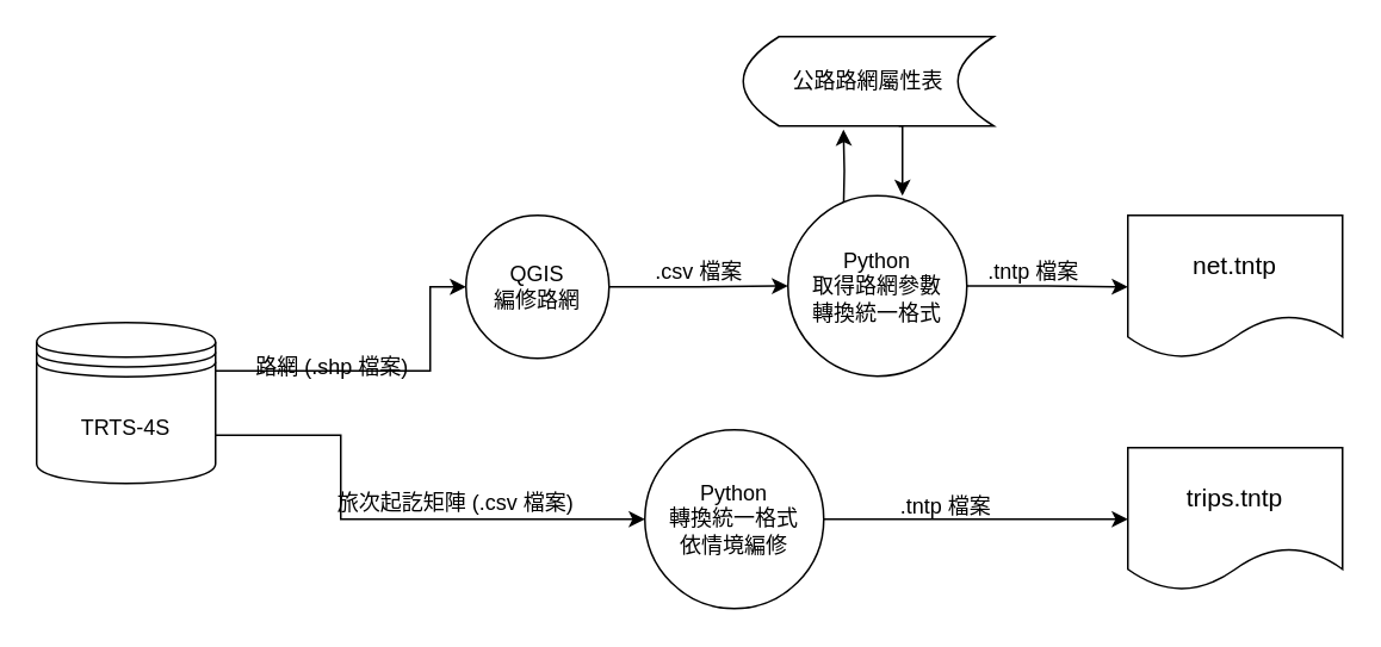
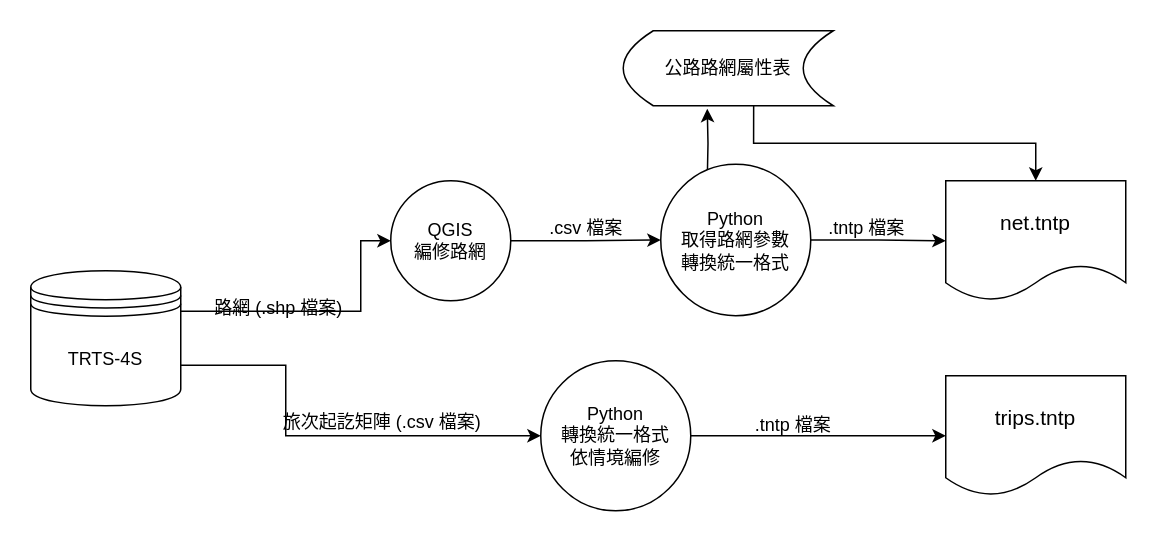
  <mxCell id="0" />
  <mxCell id="1" parent="0" />
  <mxCell id="2" value="TRTS-4S" style="shape=datastore;whiteSpace=wrap;html=1;" parent="1" vertex="1"><mxGeometry x="20" y="180" width="100" height="90" as="geometry" /></mxCell>
  <mxCell id="3" value="" style="edgeStyle=orthogonalEdgeStyle;rounded=0;orthogonalLoop=1;jettySize=auto;html=1;exitX=1;exitY=0.3;exitDx=0;exitDy=0;entryX=0;entryY=0.5;entryDx=0;entryDy=0;" parent="1" source="2" target="6" edge="1"><mxGeometry relative="1" as="geometry"><mxPoint x="150" y="460" as="sourcePoint" /><mxPoint x="180" y="160" as="targetPoint" /><Array as="points"><mxPoint x="240" y="207" /><mxPoint x="240" y="160" /></Array></mxGeometry></mxCell>
  <mxCell id="4" value="" style="edgeStyle=orthogonalEdgeStyle;rounded=0;orthogonalLoop=1;jettySize=auto;html=1;entryX=0;entryY=0.5;entryDx=0;entryDy=0;exitX=1;exitY=0.7;exitDx=0;exitDy=0;" parent="1" source="2" target="12" edge="1"><mxGeometry relative="1" as="geometry"><mxPoint x="124" y="240" as="sourcePoint" /><mxPoint x="180" y="290" as="targetPoint" /><Array as="points"><mxPoint x="190" y="243" /><mxPoint x="190" y="290" /></Array></mxGeometry></mxCell>
  <mxCell id="5" value="" style="edgeStyle=orthogonalEdgeStyle;rounded=0;orthogonalLoop=1;jettySize=auto;html=1;" parent="1" source="6" target="9" edge="1"><mxGeometry relative="1" as="geometry" /></mxCell>
  <mxCell id="6" value="QGIS&lt;div&gt;編修路網&lt;/div&gt;" style="ellipse;whiteSpace=wrap;html=1;" parent="1" vertex="1"><mxGeometry x="260" y="120" width="80" height="80" as="geometry" /></mxCell>
  <mxCell id="7" value="" style="edgeStyle=orthogonalEdgeStyle;rounded=0;orthogonalLoop=1;jettySize=auto;html=1;" parent="1" source="9" target="10" edge="1"><mxGeometry relative="1" as="geometry" /></mxCell>
  <mxCell id="8" value="" style="edgeStyle=orthogonalEdgeStyle;rounded=0;orthogonalLoop=1;jettySize=auto;html=1;entryX=0.4;entryY=1.04;entryDx=0;entryDy=0;entryPerimeter=0;" parent="1" target="16" edge="1"><mxGeometry relative="1" as="geometry"><mxPoint x="471" y="120" as="sourcePoint" /><mxPoint x="471" y="50" as="targetPoint" /></mxGeometry></mxCell>
  <mxCell id="9" value="Python&lt;div&gt;取得路網參數&lt;/div&gt;&lt;div&gt;轉換統一格式&lt;/div&gt;" style="ellipse;whiteSpace=wrap;html=1;" parent="1" vertex="1"><mxGeometry x="440" y="109" width="100" height="101" as="geometry" /></mxCell>
  <mxCell id="10" value="net.tntp" style="shape=document;whiteSpace=wrap;html=1;boundedLbl=1;fontSize=14;" parent="1" vertex="1"><mxGeometry x="630" y="120" width="120" height="80" as="geometry" /></mxCell>
  <mxCell id="11" value="" style="edgeStyle=orthogonalEdgeStyle;rounded=0;orthogonalLoop=1;jettySize=auto;html=1;" parent="1" source="12" target="13" edge="1"><mxGeometry relative="1" as="geometry" /></mxCell>
  <mxCell id="12" value="Python&lt;div&gt;轉換統一格式&lt;/div&gt;&lt;div&gt;依情境編修&lt;/div&gt;" style="ellipse;whiteSpace=wrap;html=1;" parent="1" vertex="1"><mxGeometry x="360" y="240" width="100" height="100" as="geometry" /></mxCell>
  <mxCell id="13" value="trips.tntp" style="shape=document;whiteSpace=wrap;html=1;boundedLbl=1;fontSize=14;" parent="1" vertex="1"><mxGeometry x="630" y="250" width="120" height="80" as="geometry" /></mxCell>
  <mxCell id="14" value=".csv 檔案" style="text;html=1;align=center;verticalAlign=middle;resizable=0;points=[];autosize=1;strokeColor=none;fillColor=none;" parent="1" vertex="1"><mxGeometry x="355" y="137" width="70" height="30" as="geometry" /></mxCell>
- <mxCell id="15" value="" style="edgeStyle=orthogonalEdgeStyle;rounded=0;orthogonalLoop=1;jettySize=auto;html=1;exitX=0.621;exitY=1;exitDx=0;exitDy=0;exitPerimeter=0;entryX=0.64;entryY=0;entryDx=0;entryDy=0;entryPerimeter=0;" parent="1" source="16" edge="1" target="9"><mxGeometry relative="1" as="geometry"><mxPoint x="502" y="50" as="sourcePoint" /><mxPoint x="502" y="100" as="targetPoint" /></mxGeometry></mxCell>
+ <mxCell id="15" value="" style="edgeStyle=orthogonalEdgeStyle;rounded=0;orthogonalLoop=1;jettySize=auto;html=1;exitX=0.621;exitY=1;exitDx=0;exitDy=0;exitPerimeter=0;" parent="1" source="16" edge="1" target="10"><mxGeometry relative="1" as="geometry"><mxPoint x="502" y="50" as="sourcePoint" /><mxPoint x="502" y="100" as="targetPoint" /></mxGeometry></mxCell>
  <mxCell id="16" value="公路路網屬性表" style="shape=dataStorage;whiteSpace=wrap;html=1;fixedSize=1;" parent="1" vertex="1"><mxGeometry x="415" y="20" width="140" height="50" as="geometry" /></mxCell>
  <mxCell id="17" value="路網 (.shp 檔案)" style="text;html=1;align=center;verticalAlign=middle;resizable=0;points=[];autosize=1;strokeColor=none;fillColor=none;" parent="1" vertex="1"><mxGeometry x="130" y="190" width="110" height="30" as="geometry" /></mxCell>
  <mxCell id="18" value="旅次起訖矩陣 (.csv 檔案)" style="text;html=1;align=center;verticalAlign=middle;resizable=0;points=[];autosize=1;strokeColor=none;fillColor=none;" parent="1" vertex="1"><mxGeometry x="174" y="266" width="160" height="30" as="geometry" /></mxCell>
  <mxCell id="19" value=".tntp 檔案" style="text;html=1;align=center;verticalAlign=middle;resizable=0;points=[];autosize=1;strokeColor=none;fillColor=none;" parent="1" vertex="1"><mxGeometry x="493" y="268" width="70" height="30" as="geometry" /></mxCell>
  <mxCell id="20" value=".tntp 檔案" style="text;html=1;align=center;verticalAlign=middle;resizable=0;points=[];autosize=1;strokeColor=none;fillColor=none;" parent="1" vertex="1"><mxGeometry x="542" y="137" width="70" height="30" as="geometry" /></mxCell>
